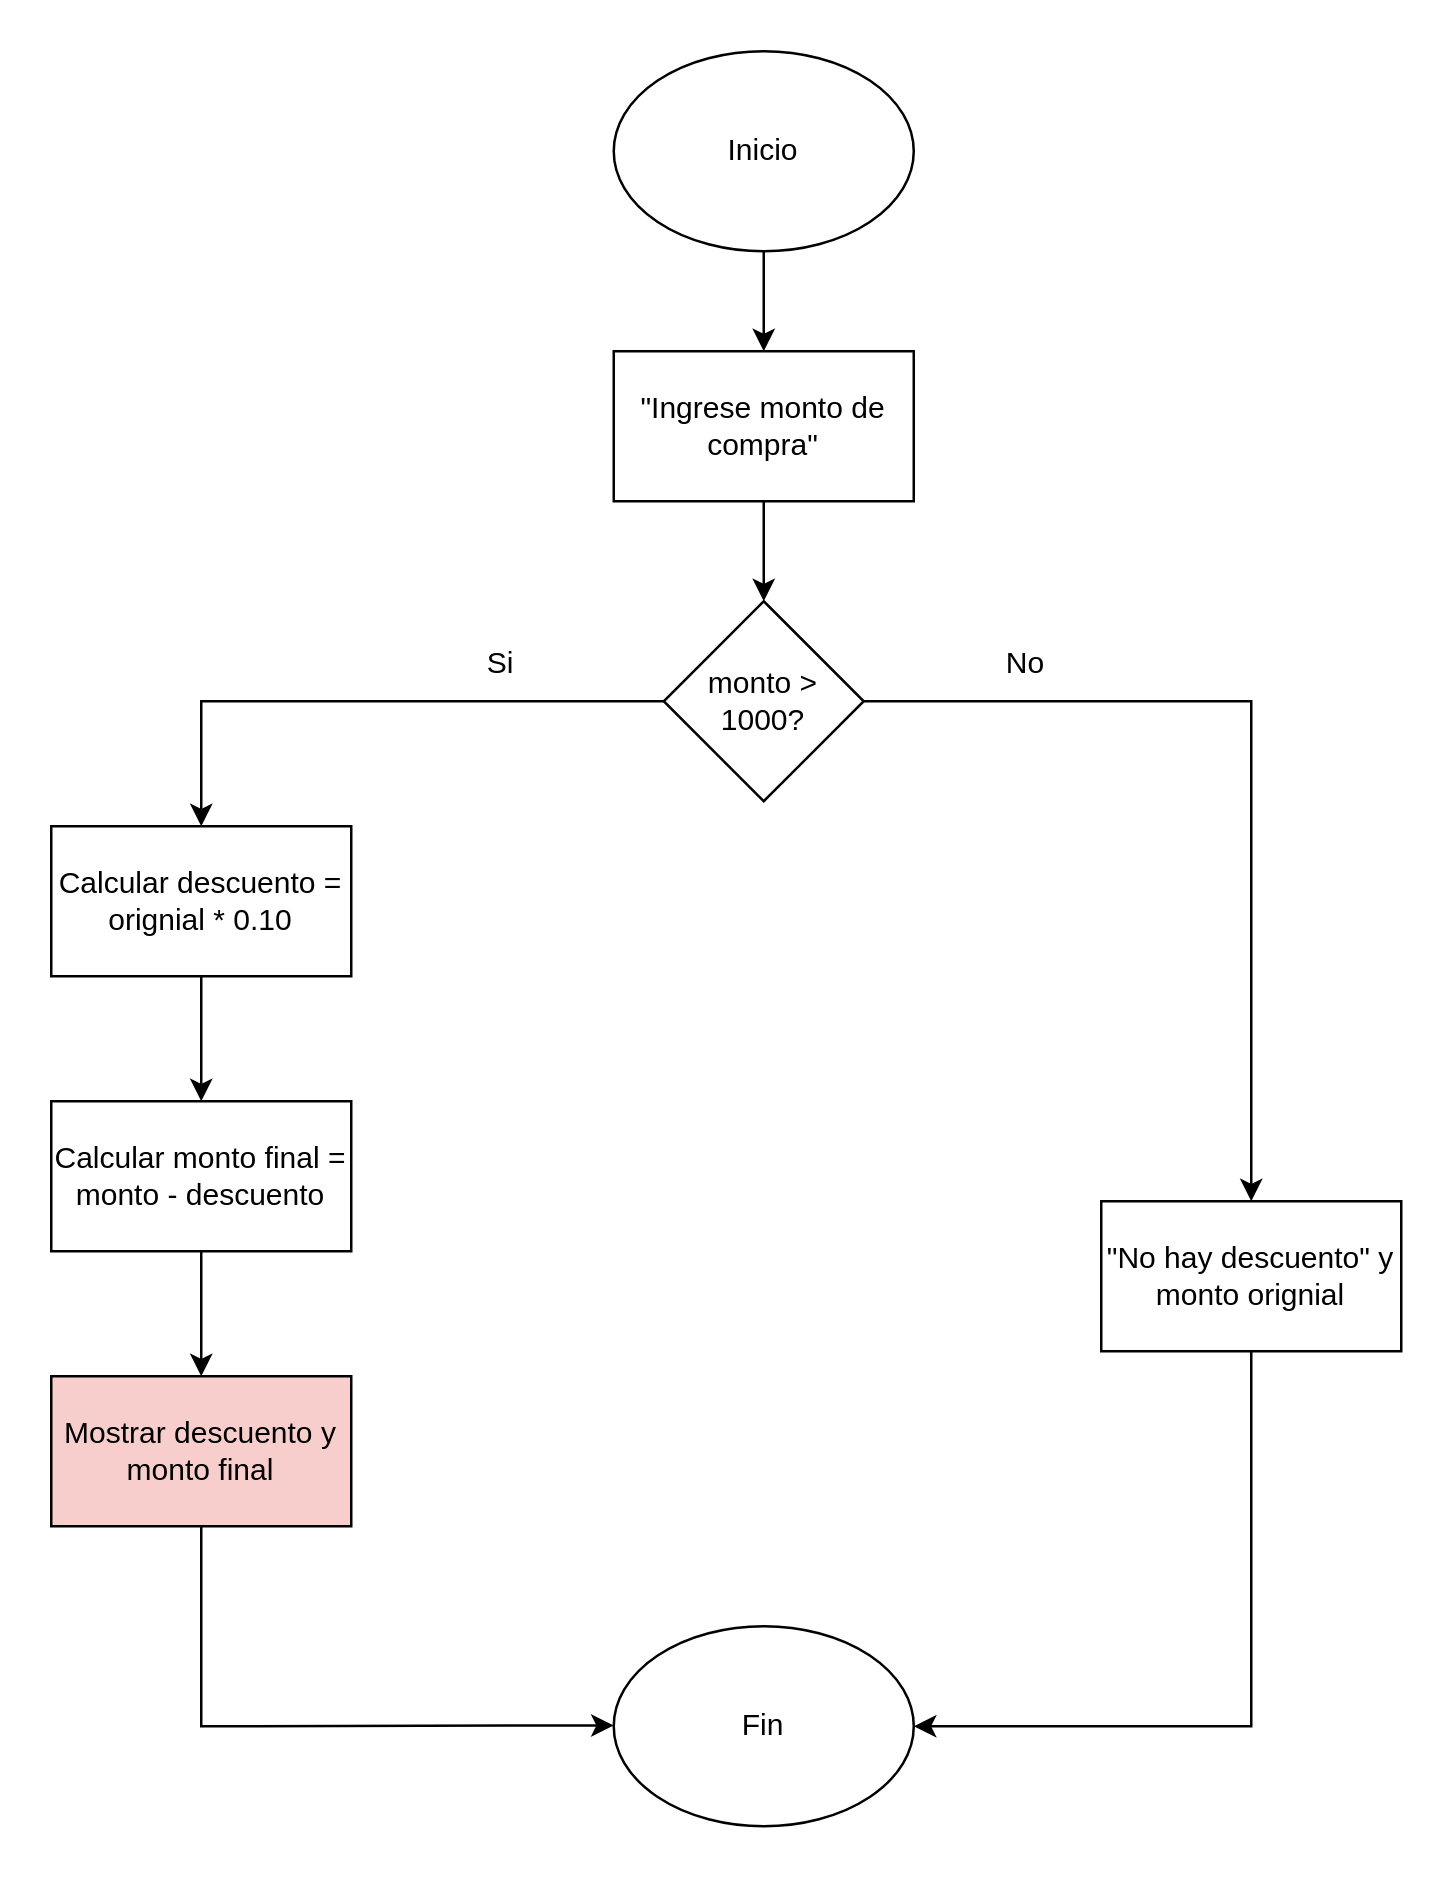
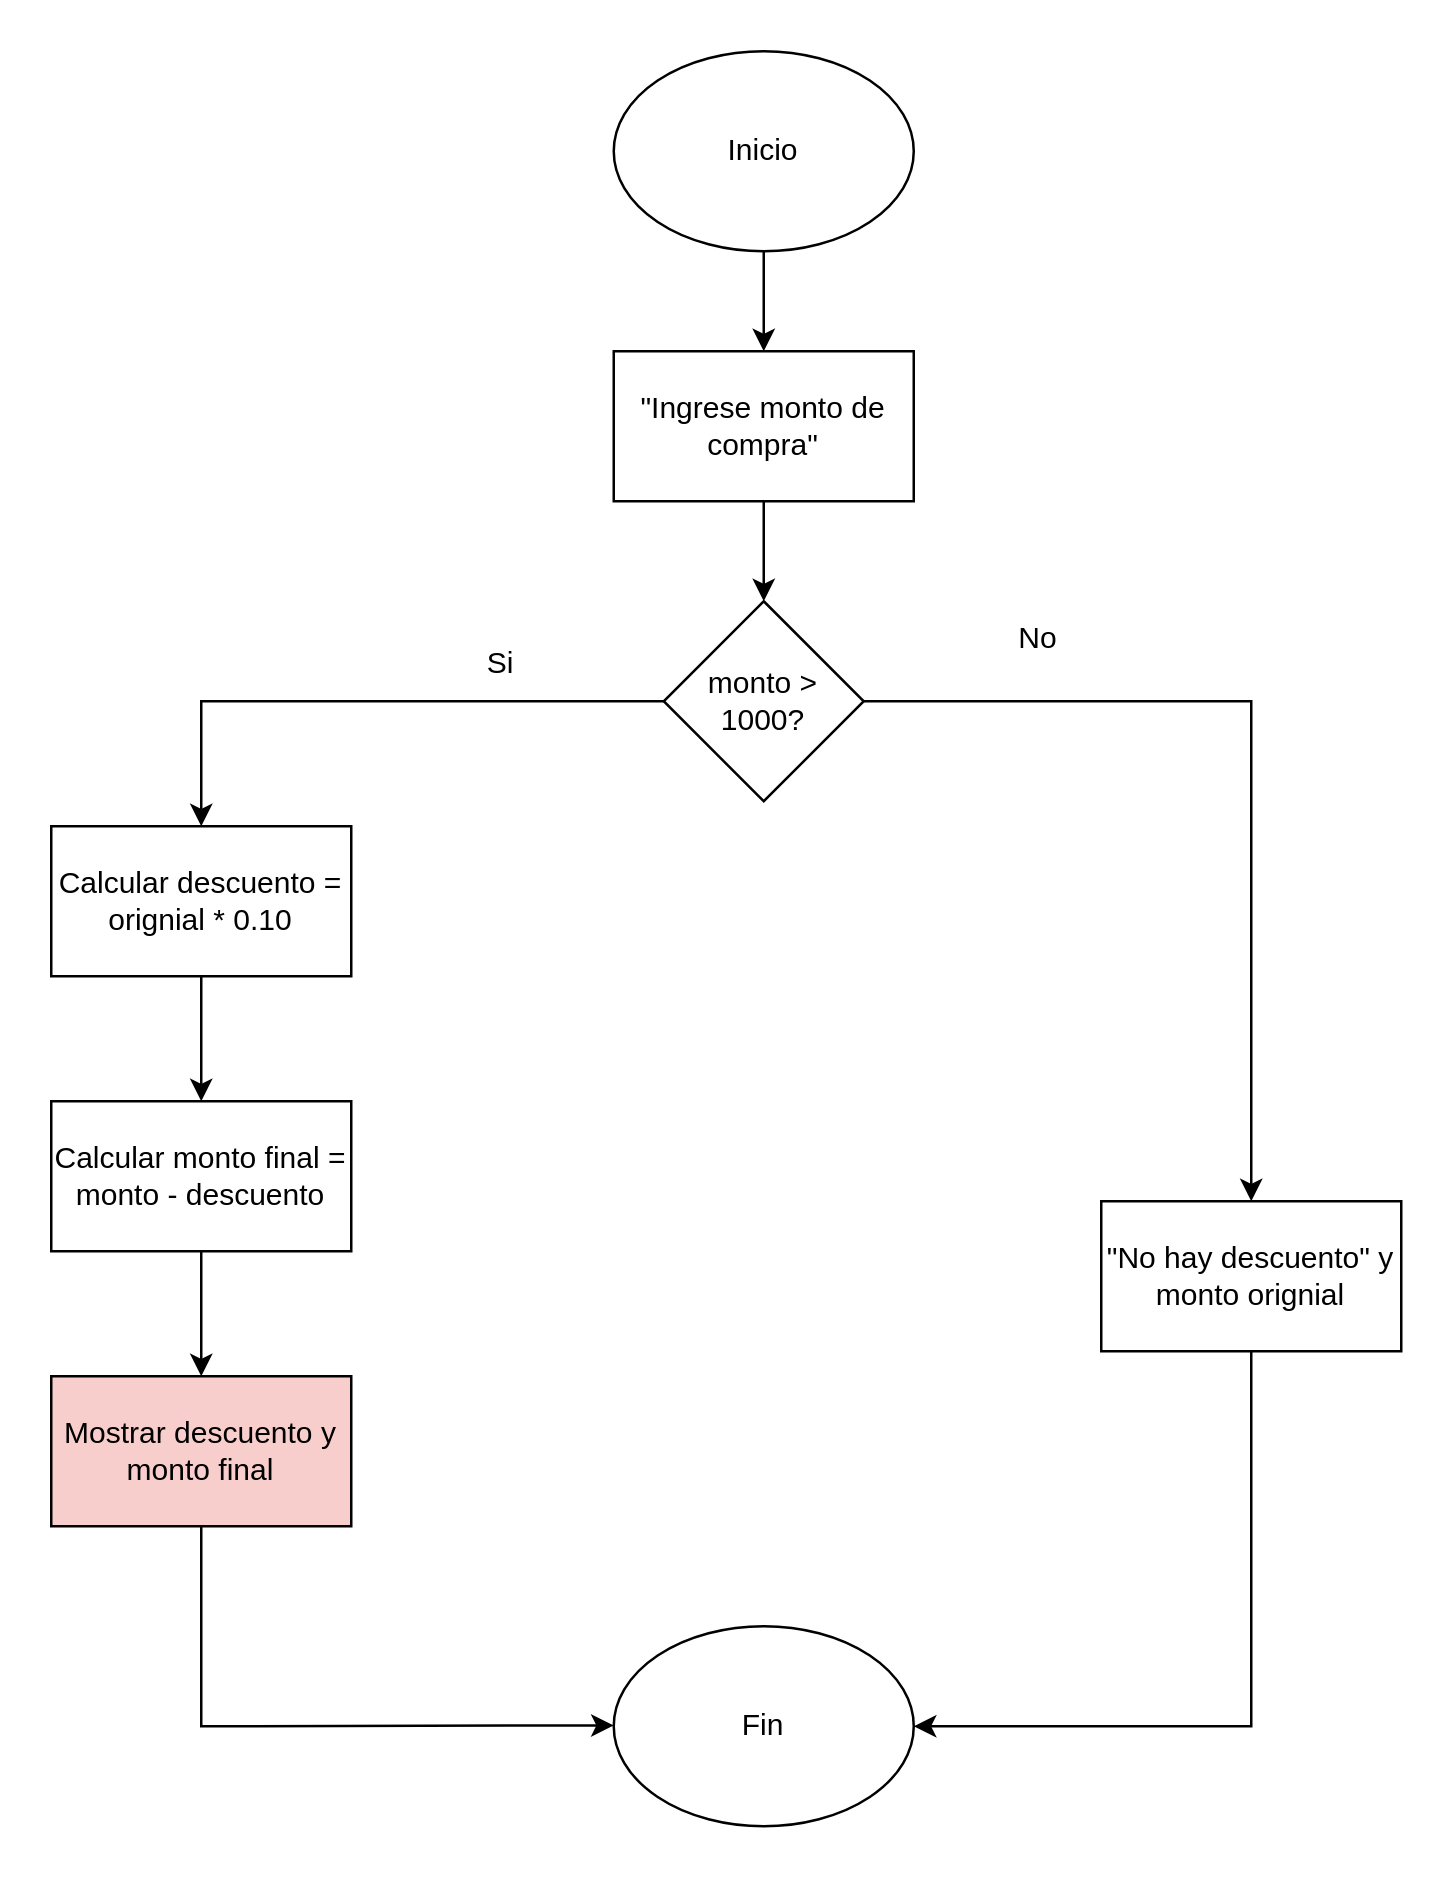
  <mxCell id="0" />
  <mxCell id="1" parent="0" />
  <mxCell id="2" value="" style="edgeStyle=orthogonalEdgeStyle;rounded=0;orthogonalLoop=1;jettySize=auto;html=1;" edge="1" parent="1" source="3" target="5"><mxGeometry relative="1" as="geometry" /></mxCell>
  <mxCell id="3" value="Inicio" style="ellipse;whiteSpace=wrap;html=1;" vertex="1" parent="1"><mxGeometry x="245" y="20" width="120" height="80" as="geometry" /></mxCell>
  <mxCell id="4" value="" style="edgeStyle=orthogonalEdgeStyle;rounded=0;orthogonalLoop=1;jettySize=auto;html=1;" edge="1" parent="1" source="5" target="8"><mxGeometry relative="1" as="geometry" /></mxCell>
  <mxCell id="5" value="&quot;Ingrese monto de compra&quot;" style="whiteSpace=wrap;html=1;" vertex="1" parent="1"><mxGeometry x="245" y="140" width="120" height="60" as="geometry" /></mxCell>
  <mxCell id="6" value="" style="edgeStyle=orthogonalEdgeStyle;rounded=0;orthogonalLoop=1;jettySize=auto;html=1;" edge="1" parent="1" source="8" target="10"><mxGeometry relative="1" as="geometry" /></mxCell>
  <mxCell id="7" value="" style="edgeStyle=orthogonalEdgeStyle;rounded=0;orthogonalLoop=1;jettySize=auto;html=1;" edge="1" parent="1" source="8" target="14"><mxGeometry relative="1" as="geometry" /></mxCell>
  <mxCell id="8" value="monto &amp;gt; 1000?" style="rhombus;whiteSpace=wrap;html=1;" vertex="1" parent="1"><mxGeometry x="265" y="240" width="80" height="80" as="geometry" /></mxCell>
  <mxCell id="9" value="" style="edgeStyle=orthogonalEdgeStyle;rounded=0;orthogonalLoop=1;jettySize=auto;html=1;" edge="1" parent="1" source="10" target="12"><mxGeometry relative="1" as="geometry" /></mxCell>
  <mxCell id="10" value="Calcular descuento = orignial * 0.10" style="whiteSpace=wrap;html=1;" vertex="1" parent="1"><mxGeometry x="20" y="330" width="120" height="60" as="geometry" /></mxCell>
  <mxCell id="11" value="" style="edgeStyle=orthogonalEdgeStyle;rounded=0;orthogonalLoop=1;jettySize=auto;html=1;" edge="1" parent="1" source="12" target="13"><mxGeometry relative="1" as="geometry" /></mxCell>
  <mxCell id="12" value="Calcular monto final = monto - descuento" style="whiteSpace=wrap;html=1;" vertex="1" parent="1"><mxGeometry x="20" y="440" width="120" height="60" as="geometry" /></mxCell>
  <mxCell id="13" value="Mostrar descuento y monto final" style="whiteSpace=wrap;html=1;fillColor=#f8cecc;" vertex="1" parent="1"><mxGeometry x="20" y="550" width="120" height="60" as="geometry" /></mxCell>
  <mxCell id="14" value="&quot;No hay descuento&quot; y monto orignial" style="whiteSpace=wrap;html=1;" vertex="1" parent="1"><mxGeometry x="440" y="480" width="120" height="60" as="geometry" /></mxCell>
  <mxCell id="15" value="Fin" style="ellipse;whiteSpace=wrap;html=1;" vertex="1" parent="1"><mxGeometry x="245" y="650" width="120" height="80" as="geometry" /></mxCell>
  <mxCell id="16" value="" style="endArrow=classic;html=1;rounded=0;exitX=0.5;exitY=1;exitDx=0;exitDy=0;" edge="1" parent="1" source="13"><mxGeometry width="50" height="50" relative="1" as="geometry"><mxPoint x="90" y="689.66" as="sourcePoint" /><mxPoint x="245" y="689.66" as="targetPoint" /><Array as="points"><mxPoint x="80" y="690" /></Array></mxGeometry></mxCell>
  <mxCell id="17" value="" style="endArrow=classic;html=1;rounded=0;entryX=1;entryY=0.5;entryDx=0;entryDy=0;exitX=0.5;exitY=1;exitDx=0;exitDy=0;" edge="1" parent="1" source="14" target="15"><mxGeometry width="50" height="50" relative="1" as="geometry"><mxPoint x="470" y="620" as="sourcePoint" /><mxPoint x="520" y="570" as="targetPoint" /><Array as="points"><mxPoint x="500" y="690" /></Array></mxGeometry></mxCell>
  <mxCell id="18" value="Si" style="text;html=1;align=center;verticalAlign=middle;whiteSpace=wrap;rounded=0;" vertex="1" parent="1"><mxGeometry x="170" y="250" width="60" height="30" as="geometry" /></mxCell>
- <mxCell id="19" value="No" style="text;html=1;align=center;verticalAlign=middle;whiteSpace=wrap;rounded=0;" vertex="1" parent="1"><mxGeometry x="380" y="250" width="60" height="30" as="geometry" /></mxCell>
+ <mxCell id="19" value="No" style="text;html=1;align=center;verticalAlign=middle;whiteSpace=wrap;rounded=0;" vertex="1" parent="1"><mxGeometry x="385" y="240" width="60" height="30" as="geometry" /></mxCell>
